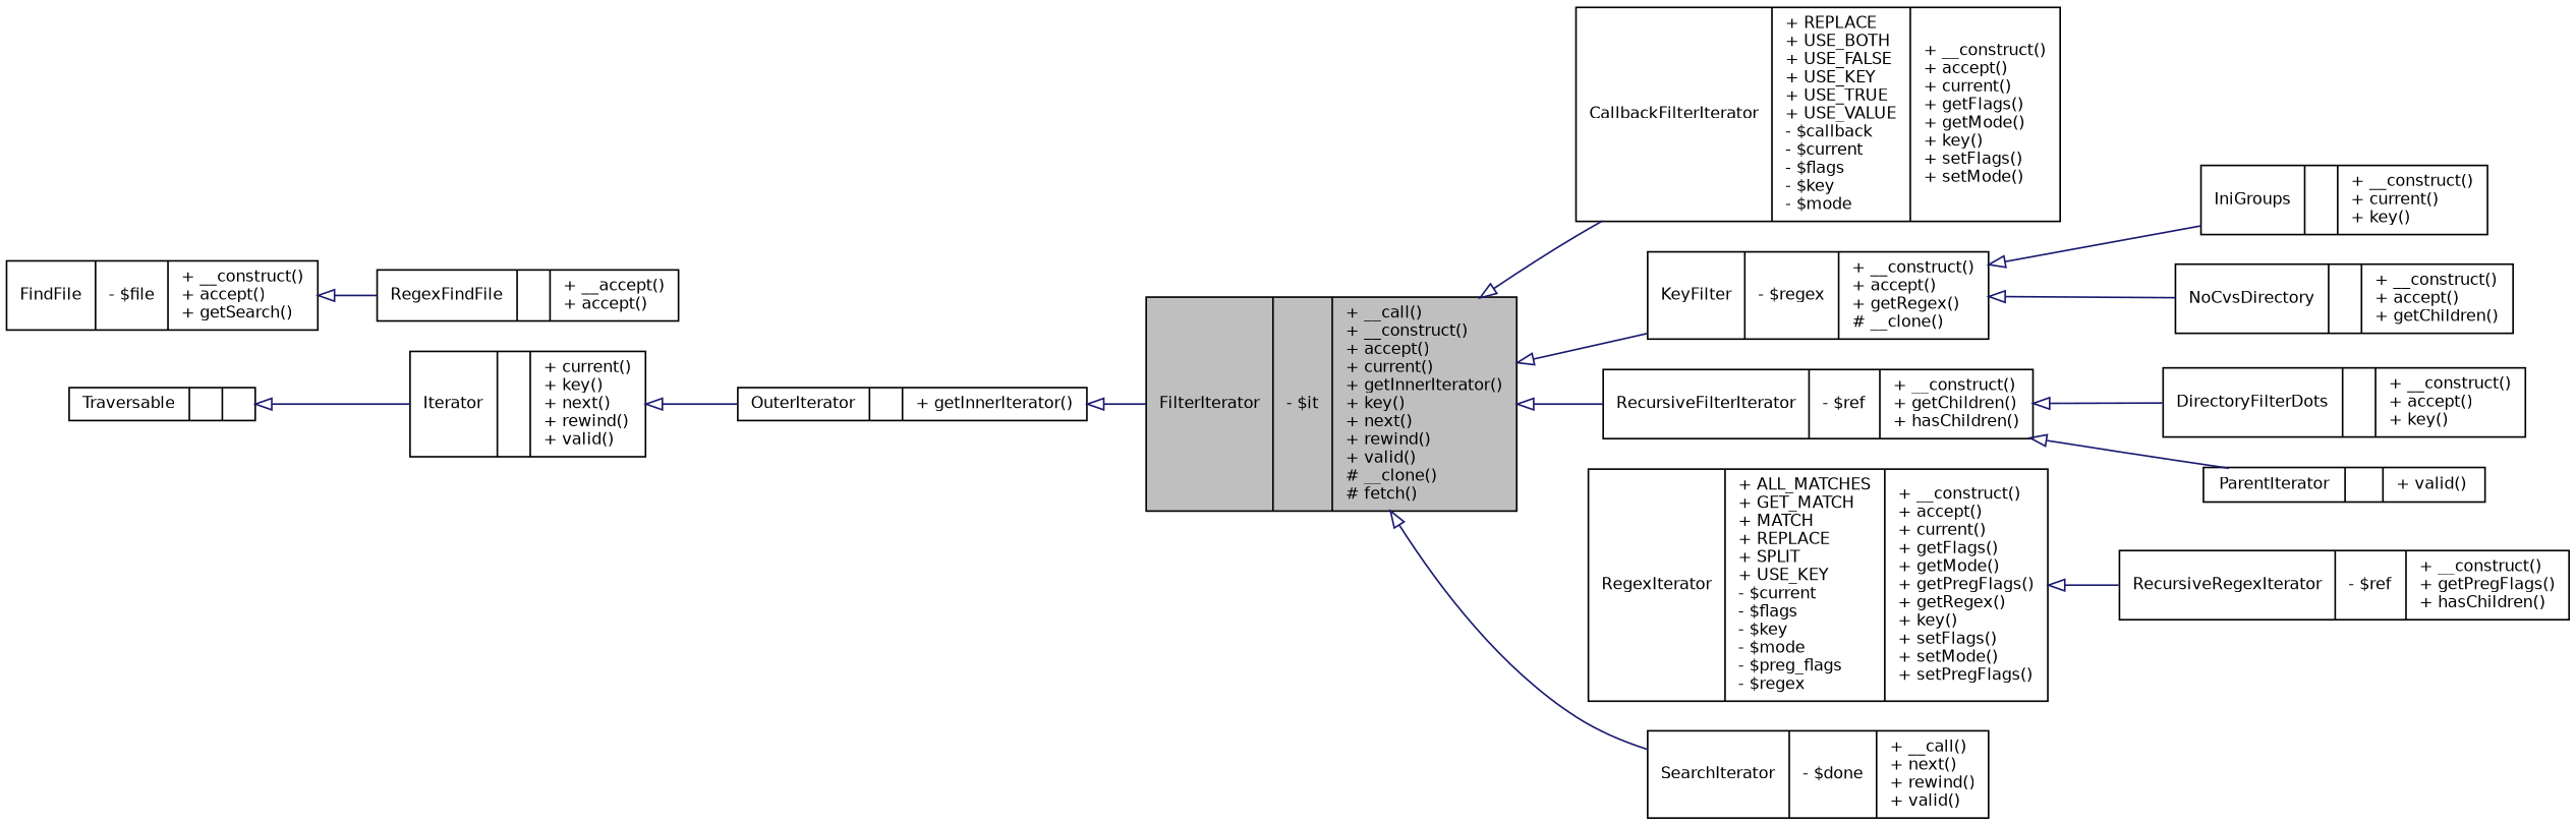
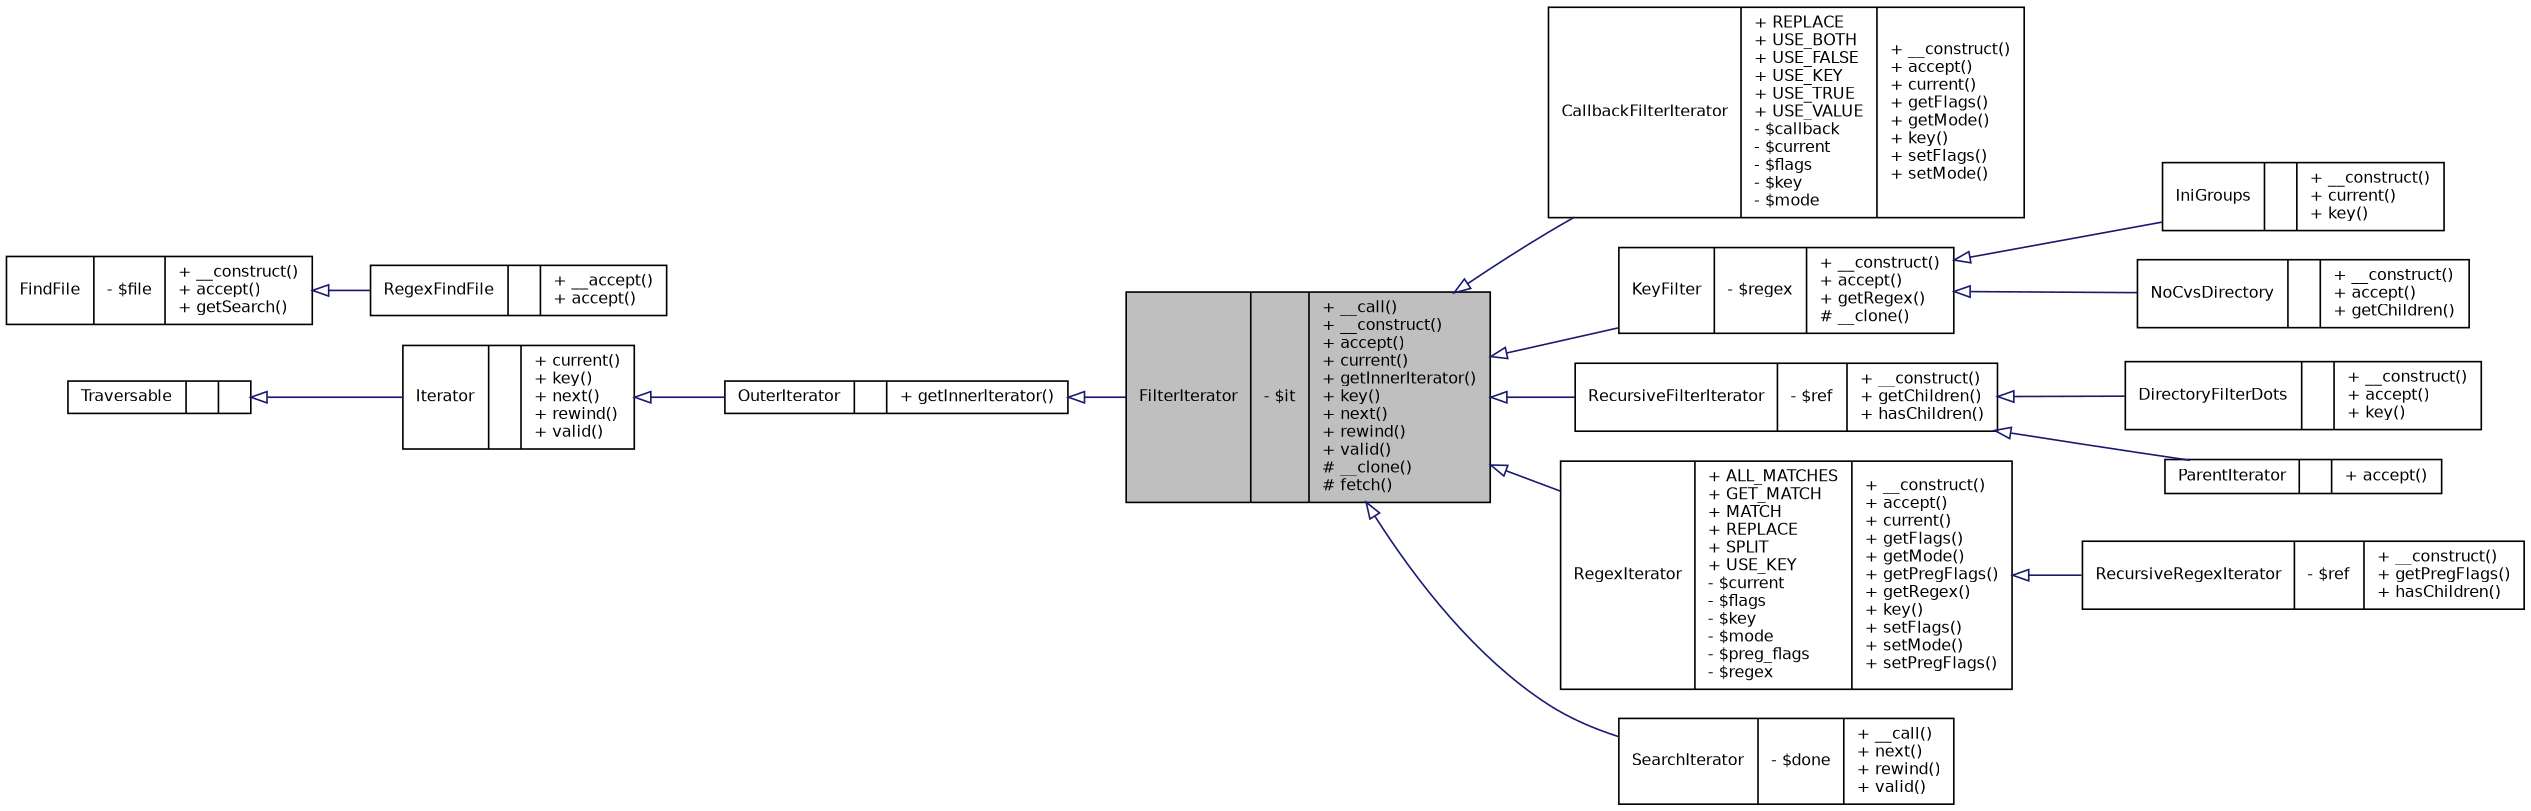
  digraph {
    rankdir=LR
    node [color=black fillcolor=white fontname=Helvetica fontsize=10 shape=record style=filled]
    edge [arrowtail=onormal color=midnightblue dir=back fontname=Helvetica fontsize=10 labelfontname=Helvetica labelfontsize=10 style=solid]
    n1 [fillcolor=grey75 fontcolor=black height=0.2 label="{FilterIterator\n|- $it\l|+ __call()\l+ __construct()\l+ accept()\l+ current()\l+ getInnerIterator()\l+ key()\l+ next()\l+ rewind()\l+ valid()\l# __clone()\l# fetch()\l}" width=0.4]
    n2 [height=0.2 label="{CallbackFilterIterator\n|+ REPLACE\l+ USE_BOTH\l+ USE_FALSE\l+ USE_KEY\l+ USE_TRUE\l+ USE_VALUE\l- $callback\l- $current\l- $flags\l- $key\l- $mode\l|+ __construct()\l+ accept()\l+ current()\l+ getFlags()\l+ getMode()\l+ key()\l+ setFlags()\l+ setMode()\l}" width=0.4]
    n3 [height=0.2 label="{KeyFilter\n|- $regex\l|+ __construct()\l+ accept()\l+ getRegex()\l# __clone()\l}" width=0.4]
    n4 [height=0.2 label="{RecursiveFilterIterator\n|- $ref\l|+ __construct()\l+ getChildren()\l+ hasChildren()\l}" width=0.4]
    n5 [height=0.2 label="{RegexIterator\n|+ ALL_MATCHES\l+ GET_MATCH\l+ MATCH\l+ REPLACE\l+ SPLIT\l+ USE_KEY\l- $current\l- $flags\l- $key\l- $mode\l- $preg_flags\l- $regex\l|+ __construct()\l+ accept()\l+ current()\l+ getFlags()\l+ getMode()\l+ getPregFlags()\l+ getRegex()\l+ key()\l+ setFlags()\l+ setMode()\l+ setPregFlags()\l}" width=0.4]
    n6 [height=0.2 label="{SearchIterator\n|- $done\l|+ __call()\l+ next()\l+ rewind()\l+ valid()\l}" width=0.4]
    n7 [height=0.2 label="{FindFile\n|- $file\l|+ __construct()\l+ accept()\l+ getSearch()\l}" width=0.4]
    n8 [height=0.2 label="{RegexFindFile\n||+ __accept()\l+ accept()\l}" width=0.4]
    n9 [height=0.2 label="{IniGroups\n||+ __construct()\l+ current()\l+ key()\l}" width=0.4]
    n10 [height=0.2 label="{NoCvsDirectory\n||+ __construct()\l+ accept()\l+ getChildren()\l}" width=0.4]
    n11 [height=0.2 label="{DirectoryFilterDots\n||+ __construct()\l+ accept()\l+ key()\l}" width=0.4]
-   n12 [height=0.2 label="{ParentIterator\n||+ valid()\l}" width=0.4]
+   n12 [height=0.2 label="{ParentIterator\n||+ accept()\l}" width=0.4]
    n13 [height=0.2 label="{RecursiveRegexIterator\n|- $ref\l|+ __construct()\l+ getPregFlags()\l+ hasChildren()\l}" width=0.4]
    n14 [height=0.2 label="{OuterIterator\n||+ getInnerIterator()\l}" width=0.4]
    n15 [height=0.2 label="{Iterator\n||+ current()\l+ key()\l+ next()\l+ rewind()\l+ valid()\l}" width=0.4]
    n16 [height=0.2 label="{Traversable\n||}" width=0.4]
    n1 -> n2
    n1 -> n3
    n1 -> n4
+   n1 -> n5
    n1 -> n6
    n3 -> n9
    n3 -> n10
    n4 -> n11
    n4 -> n12
    n5 -> n13
    n7 -> n8
    n14 -> n1
    n15 -> n14
    n16 -> n15
  }
